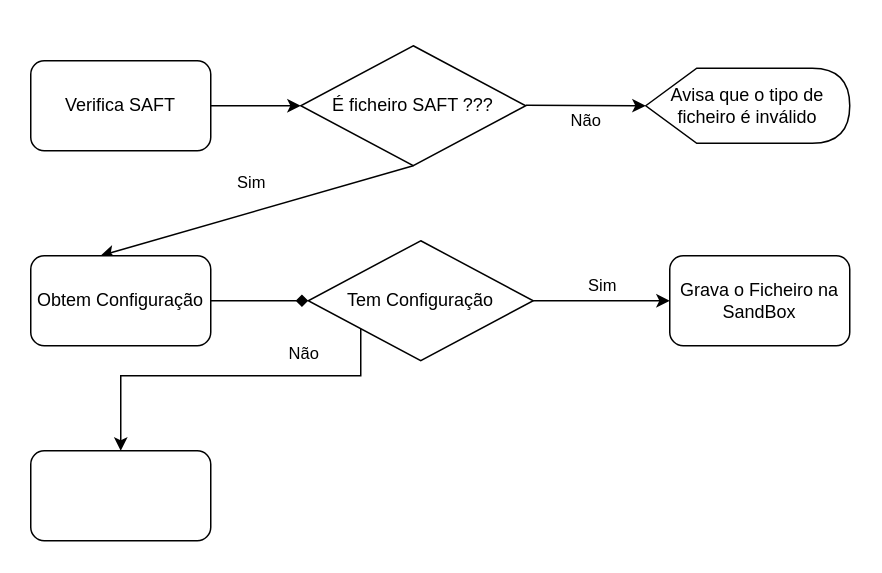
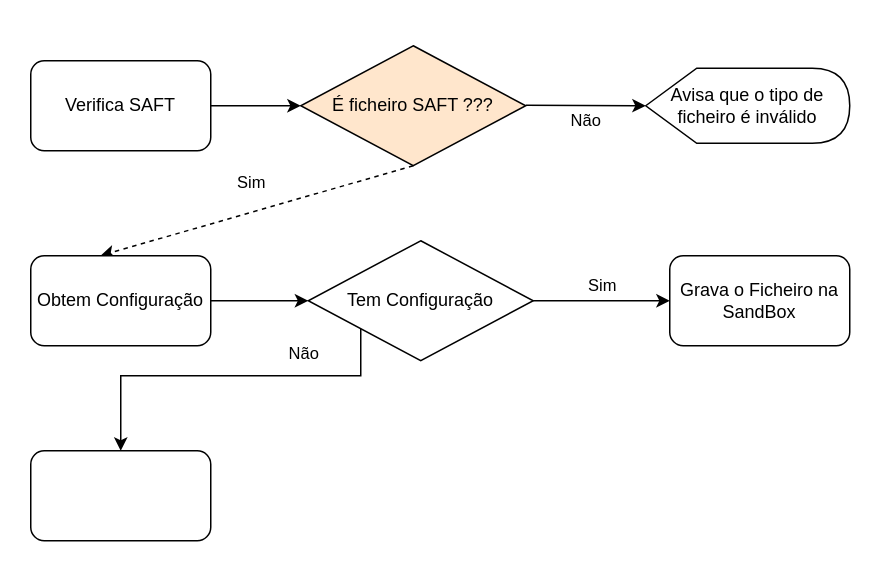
  <mxCell id="0" />
  <mxCell id="1" parent="0" />
- <mxCell id="2" value="É ficheiro SAFT ???" style="rhombus;whiteSpace=wrap;html=1;" vertex="1" parent="1"><mxGeometry x="200" y="30" width="150" height="80" as="geometry" /></mxCell>
+ <mxCell id="2" value="É ficheiro SAFT ???" style="rhombus;whiteSpace=wrap;html=1;fillColor=#ffe6cc;" vertex="1" parent="1"><mxGeometry x="200" y="30" width="150" height="80" as="geometry" /></mxCell>
  <mxCell id="3" value="" style="endArrow=classic;html=1;" edge="1" parent="1"><mxGeometry relative="1" as="geometry"><mxPoint x="350" y="69.71" as="sourcePoint" /><mxPoint x="430" y="70" as="targetPoint" /></mxGeometry></mxCell>
  <mxCell id="4" value="Não" style="edgeLabel;resizable=0;html=1;align=center;verticalAlign=middle;" connectable="0" vertex="1" parent="3"><mxGeometry relative="1" as="geometry"><mxPoint y="10" as="offset" /></mxGeometry></mxCell>
- <mxCell id="5" value="" style="endArrow=classic;html=1;exitX=0.5;exitY=1;exitDx=0;exitDy=0;entryX=0.389;entryY=-0.002;entryDx=0;entryDy=0;entryPerimeter=0;" edge="1" parent="1" source="2" target="12"><mxGeometry relative="1" as="geometry"><mxPoint x="280" y="120" as="sourcePoint" /><mxPoint x="275" y="170" as="targetPoint" /><Array as="points" /></mxGeometry></mxCell>
+ <mxCell id="5" value="" style="endArrow=classic;html=1;exitX=0.5;exitY=1;exitDx=0;exitDy=0;entryX=0.389;entryY=-0.002;entryDx=0;entryDy=0;entryPerimeter=0;dashed=1;" edge="1" parent="1" source="2" target="12"><mxGeometry relative="1" as="geometry"><mxPoint x="280" y="120" as="sourcePoint" /><mxPoint x="275" y="170" as="targetPoint" /><Array as="points" /></mxGeometry></mxCell>
  <mxCell id="6" value="Sim" style="edgeLabel;resizable=0;html=1;align=center;verticalAlign=middle;" connectable="0" vertex="1" parent="5"><mxGeometry relative="1" as="geometry"><mxPoint x="229" y="50" as="offset" /></mxGeometry></mxCell>
  <mxCell id="7" value="Avisa que o tipo de ficheiro é inválido" style="shape=display;whiteSpace=wrap;html=1;" vertex="1" parent="1"><mxGeometry x="430" y="45" width="136" height="50" as="geometry" /></mxCell>
  <mxCell id="8" value="" style="edgeStyle=orthogonalEdgeStyle;rounded=0;orthogonalLoop=1;jettySize=auto;html=1;" edge="1" parent="1" source="9" target="2"><mxGeometry relative="1" as="geometry" /></mxCell>
  <mxCell id="9" value="Verifica SAFT" style="rounded=1;whiteSpace=wrap;html=1;" vertex="1" parent="1"><mxGeometry x="20" y="40" width="120" height="60" as="geometry" /></mxCell>
  <mxCell id="10" value="&lt;span&gt;Grava o Ficheiro na SandBox&lt;/span&gt;" style="rounded=1;whiteSpace=wrap;html=1;" vertex="1" parent="1"><mxGeometry x="446" y="170" width="120" height="60" as="geometry" /></mxCell>
- <mxCell id="11" value="" style="edgeStyle=orthogonalEdgeStyle;rounded=0;orthogonalLoop=1;jettySize=auto;html=1;endArrow=diamond;" edge="1" parent="1" source="12" target="15"><mxGeometry relative="1" as="geometry" /></mxCell>
+ <mxCell id="11" value="" style="edgeStyle=orthogonalEdgeStyle;rounded=0;orthogonalLoop=1;jettySize=auto;html=1;" edge="1" parent="1" source="12" target="15"><mxGeometry relative="1" as="geometry" /></mxCell>
  <mxCell id="12" value="&lt;span&gt;Obtem Configuração&lt;/span&gt;" style="rounded=1;whiteSpace=wrap;html=1;" vertex="1" parent="1"><mxGeometry x="20" y="170" width="120" height="60" as="geometry" /></mxCell>
  <mxCell id="13" value="" style="edgeStyle=orthogonalEdgeStyle;rounded=0;orthogonalLoop=1;jettySize=auto;html=1;" edge="1" parent="1" source="15" target="10"><mxGeometry relative="1" as="geometry" /></mxCell>
  <mxCell id="14" value="" style="edgeStyle=orthogonalEdgeStyle;rounded=0;orthogonalLoop=1;jettySize=auto;html=1;" edge="1" parent="1" source="15" target="17"><mxGeometry relative="1" as="geometry"><Array as="points"><mxPoint x="240" y="250" /><mxPoint x="80" y="250" /></Array></mxGeometry></mxCell>
  <mxCell id="15" value="Tem Configuração" style="rhombus;whiteSpace=wrap;html=1;" vertex="1" parent="1"><mxGeometry x="205" y="160" width="150" height="80" as="geometry" /></mxCell>
  <mxCell id="16" value="Sim" style="edgeLabel;resizable=0;html=1;align=center;verticalAlign=middle;" connectable="0" vertex="1" parent="1"><mxGeometry x="80.004" y="20.004" as="geometry"><mxPoint x="86" y="100" as="offset" /></mxGeometry></mxCell>
  <mxCell id="17" value="" style="rounded=1;whiteSpace=wrap;html=1;" vertex="1" parent="1"><mxGeometry x="20" y="300" width="120" height="60" as="geometry" /></mxCell>
  <mxCell id="18" value="Não" style="edgeLabel;resizable=0;html=1;align=center;verticalAlign=middle;" connectable="0" vertex="1" parent="1"><mxGeometry x="400" y="60.005" as="geometry"><mxPoint x="-199" y="174" as="offset" /></mxGeometry></mxCell>
